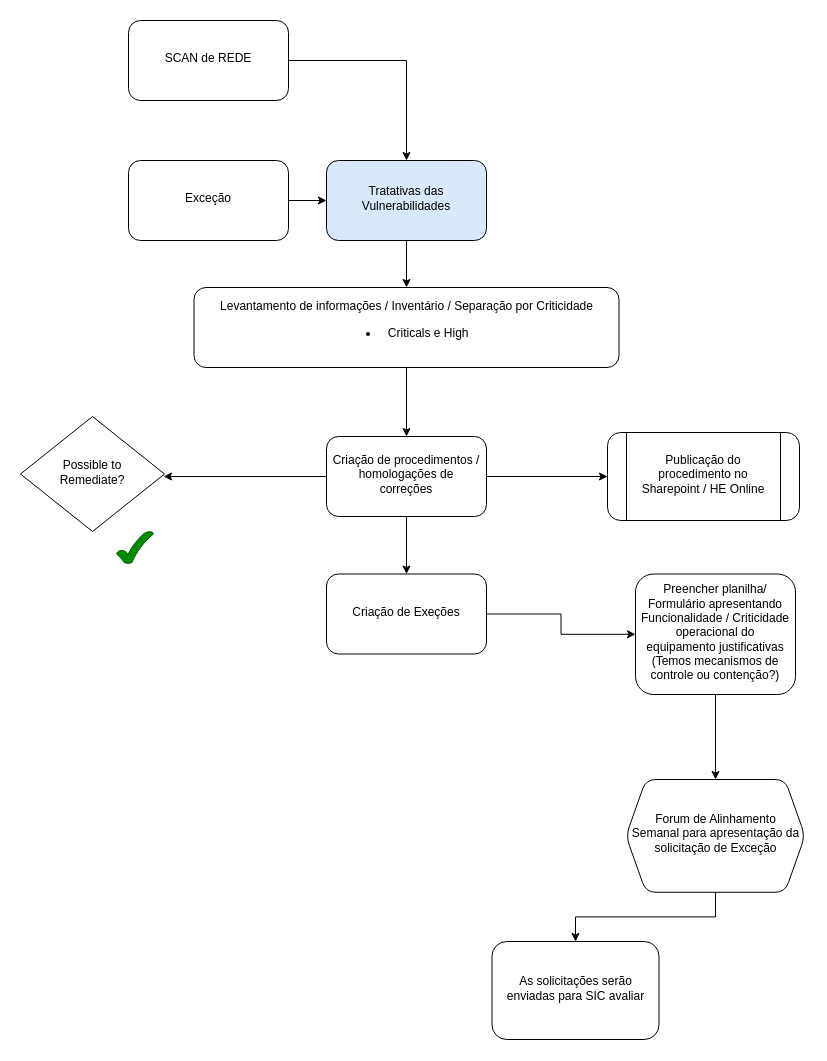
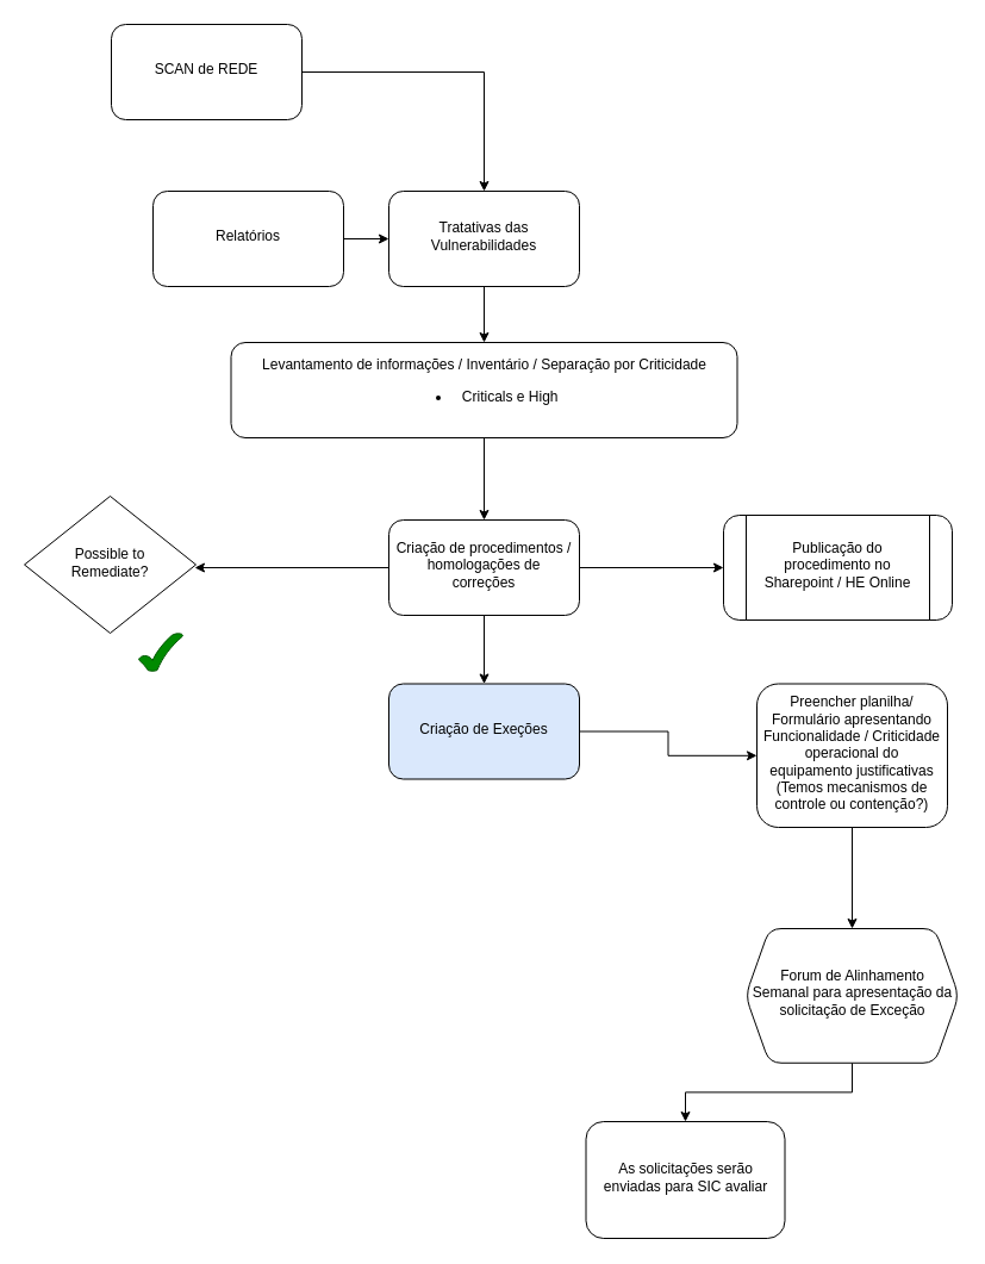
  <mxCell id="0" />
  <mxCell id="1" parent="0" />
  <mxCell id="2" value="&lt;div&gt;Possible to &lt;br&gt;&lt;/div&gt;&lt;div&gt;Remediate?&lt;/div&gt;" style="rhombus;whiteSpace=wrap;html=1;shadow=0;fontFamily=Helvetica;fontSize=12;align=center;strokeWidth=1;spacing=6;spacingTop=-4;" parent="1" vertex="1"><mxGeometry x="20" y="416" width="144" height="115" as="geometry" /></mxCell>
  <mxCell id="3" value="" style="verticalLabelPosition=bottom;verticalAlign=top;html=1;shape=mxgraph.basic.tick;fillColor=#008a00;fontColor=#ffffff;strokeColor=#005700;" parent="1" vertex="1"><mxGeometry x="116" y="531" width="37" height="32" as="geometry" /></mxCell>
  <mxCell id="4" value="" style="edgeStyle=orthogonalEdgeStyle;rounded=0;orthogonalLoop=1;jettySize=auto;html=1;" edge="1" parent="1" source="5" target="9"><mxGeometry relative="1" as="geometry" /></mxCell>
- <mxCell id="5" value="SCAN de REDE" style="rounded=1;whiteSpace=wrap;html=1;shadow=0;strokeWidth=1;spacing=6;spacingTop=-4;" vertex="1" parent="1"><mxGeometry x="128" y="20" width="160" height="80" as="geometry" /></mxCell>
+ <mxCell id="5" value="SCAN de REDE" style="rounded=1;whiteSpace=wrap;html=1;shadow=0;strokeWidth=1;spacing=6;spacingTop=-4;" vertex="1" parent="1"><mxGeometry x="93" y="20" width="160" height="80" as="geometry" /></mxCell>
  <mxCell id="6" value="" style="edgeStyle=orthogonalEdgeStyle;rounded=0;orthogonalLoop=1;jettySize=auto;html=1;" edge="1" parent="1" source="7" target="9"><mxGeometry relative="1" as="geometry" /></mxCell>
- <mxCell id="7" value="Exceção" style="rounded=1;whiteSpace=wrap;html=1;shadow=0;strokeWidth=1;spacing=6;spacingTop=-4;" vertex="1" parent="1"><mxGeometry x="128" y="160" width="160" height="80" as="geometry" /></mxCell>
+ <mxCell id="7" value="Relatórios" style="rounded=1;whiteSpace=wrap;html=1;shadow=0;strokeWidth=1;spacing=6;spacingTop=-4;" vertex="1" parent="1"><mxGeometry x="128" y="160" width="160" height="80" as="geometry" /></mxCell>
  <mxCell id="8" value="" style="edgeStyle=orthogonalEdgeStyle;rounded=0;orthogonalLoop=1;jettySize=auto;html=1;" edge="1" parent="1" source="9" target="11"><mxGeometry relative="1" as="geometry" /></mxCell>
- <mxCell id="9" value="Tratativas das Vulnerabilidades" style="rounded=1;whiteSpace=wrap;html=1;shadow=0;strokeWidth=1;spacing=6;spacingTop=-4;fillColor=#dae8fc;" vertex="1" parent="1"><mxGeometry x="326" y="160" width="160" height="80" as="geometry" /></mxCell>
+ <mxCell id="9" value="Tratativas das Vulnerabilidades" style="rounded=1;whiteSpace=wrap;html=1;shadow=0;strokeWidth=1;spacing=6;spacingTop=-4;" vertex="1" parent="1"><mxGeometry x="326" y="160" width="160" height="80" as="geometry" /></mxCell>
  <mxCell id="10" value="" style="edgeStyle=orthogonalEdgeStyle;rounded=0;orthogonalLoop=1;jettySize=auto;html=1;" edge="1" parent="1" source="11" target="15"><mxGeometry relative="1" as="geometry" /></mxCell>
  <mxCell id="11" value="&lt;div&gt;Levantamento de informações / Inventário / Separação por Criticidade &lt;br&gt;&lt;/div&gt;&lt;blockquote&gt;&lt;blockquote&gt;&lt;blockquote&gt;&lt;div&gt;&lt;ul&gt;&lt;li&gt;&amp;nbsp;Criticals e High&lt;/li&gt;&lt;/ul&gt;&lt;/div&gt;&lt;/blockquote&gt;&lt;/blockquote&gt;&lt;/blockquote&gt;" style="rounded=1;whiteSpace=wrap;html=1;shadow=0;strokeWidth=1;spacing=6;spacingTop=-4;" vertex="1" parent="1"><mxGeometry x="193.5" y="287" width="425" height="80" as="geometry" /></mxCell>
  <mxCell id="12" style="edgeStyle=orthogonalEdgeStyle;rounded=0;orthogonalLoop=1;jettySize=auto;html=1;entryX=0.993;entryY=0.522;entryDx=0;entryDy=0;entryPerimeter=0;" edge="1" parent="1" source="15" target="2"><mxGeometry relative="1" as="geometry" /></mxCell>
  <mxCell id="13" value="" style="edgeStyle=orthogonalEdgeStyle;rounded=0;orthogonalLoop=1;jettySize=auto;html=1;" edge="1" parent="1" source="15" target="17"><mxGeometry relative="1" as="geometry" /></mxCell>
  <mxCell id="14" value="" style="edgeStyle=orthogonalEdgeStyle;rounded=0;orthogonalLoop=1;jettySize=auto;html=1;" edge="1" parent="1" source="15" target="20"><mxGeometry relative="1" as="geometry" /></mxCell>
  <mxCell id="15" value="Criação de procedimentos / homologações de correções" style="rounded=1;whiteSpace=wrap;html=1;shadow=0;strokeWidth=1;spacing=6;spacingTop=-4;" vertex="1" parent="1"><mxGeometry x="326" y="436" width="160" height="80" as="geometry" /></mxCell>
  <mxCell id="16" value="" style="edgeStyle=orthogonalEdgeStyle;rounded=0;orthogonalLoop=1;jettySize=auto;html=1;" edge="1" parent="1" source="17" target="19"><mxGeometry relative="1" as="geometry" /></mxCell>
- <mxCell id="17" value="Criação de Exeções" style="rounded=1;whiteSpace=wrap;html=1;shadow=0;strokeWidth=1;spacing=6;spacingTop=-4;" vertex="1" parent="1"><mxGeometry x="326" y="573.5" width="160" height="80" as="geometry" /></mxCell>
+ <mxCell id="17" value="Criação de Exeções" style="rounded=1;whiteSpace=wrap;html=1;shadow=0;strokeWidth=1;spacing=6;spacingTop=-4;fillColor=#dae8fc;" vertex="1" parent="1"><mxGeometry x="326" y="573.5" width="160" height="80" as="geometry" /></mxCell>
  <mxCell id="18" value="" style="edgeStyle=orthogonalEdgeStyle;rounded=0;orthogonalLoop=1;jettySize=auto;html=1;" edge="1" parent="1" source="19" target="22"><mxGeometry relative="1" as="geometry" /></mxCell>
  <mxCell id="19" value="&lt;div&gt;Preencher planilha/ Formulário apresentando&lt;/div&gt;&lt;div&gt;Funcionalidade / Criticidade operacional do equipamento justificativas (Temos mecanismos de controle ou contenção?)&lt;/div&gt;" style="rounded=1;whiteSpace=wrap;html=1;shadow=0;strokeWidth=1;spacing=6;spacingTop=-4;" vertex="1" parent="1"><mxGeometry x="635" y="573.5" width="160" height="120.5" as="geometry" /></mxCell>
  <mxCell id="20" value="Publicação do procedimento no Sharepoint / HE Online" style="shape=process;whiteSpace=wrap;html=1;backgroundOutline=1;rounded=1;shadow=0;strokeWidth=1;spacing=6;spacingTop=-4;" vertex="1" parent="1"><mxGeometry x="607" y="432" width="192" height="88" as="geometry" /></mxCell>
  <mxCell id="21" value="" style="edgeStyle=orthogonalEdgeStyle;rounded=0;orthogonalLoop=1;jettySize=auto;html=1;" edge="1" parent="1" source="22" target="23"><mxGeometry relative="1" as="geometry" /></mxCell>
  <mxCell id="22" value="Forum de Alinhamento Semanal para apresentação da solicitação de Exceção" style="shape=hexagon;perimeter=hexagonPerimeter2;whiteSpace=wrap;html=1;fixedSize=1;rounded=1;shadow=0;strokeWidth=1;spacing=6;spacingTop=-4;" vertex="1" parent="1"><mxGeometry x="625.5" y="779" width="179" height="112.75" as="geometry" /></mxCell>
  <mxCell id="23" value="As solicitações serão enviadas para SIC avaliar" style="whiteSpace=wrap;html=1;rounded=1;shadow=0;strokeWidth=1;spacing=6;spacingTop=-4;" vertex="1" parent="1"><mxGeometry x="491.5" y="941" width="167" height="98" as="geometry" /></mxCell>
